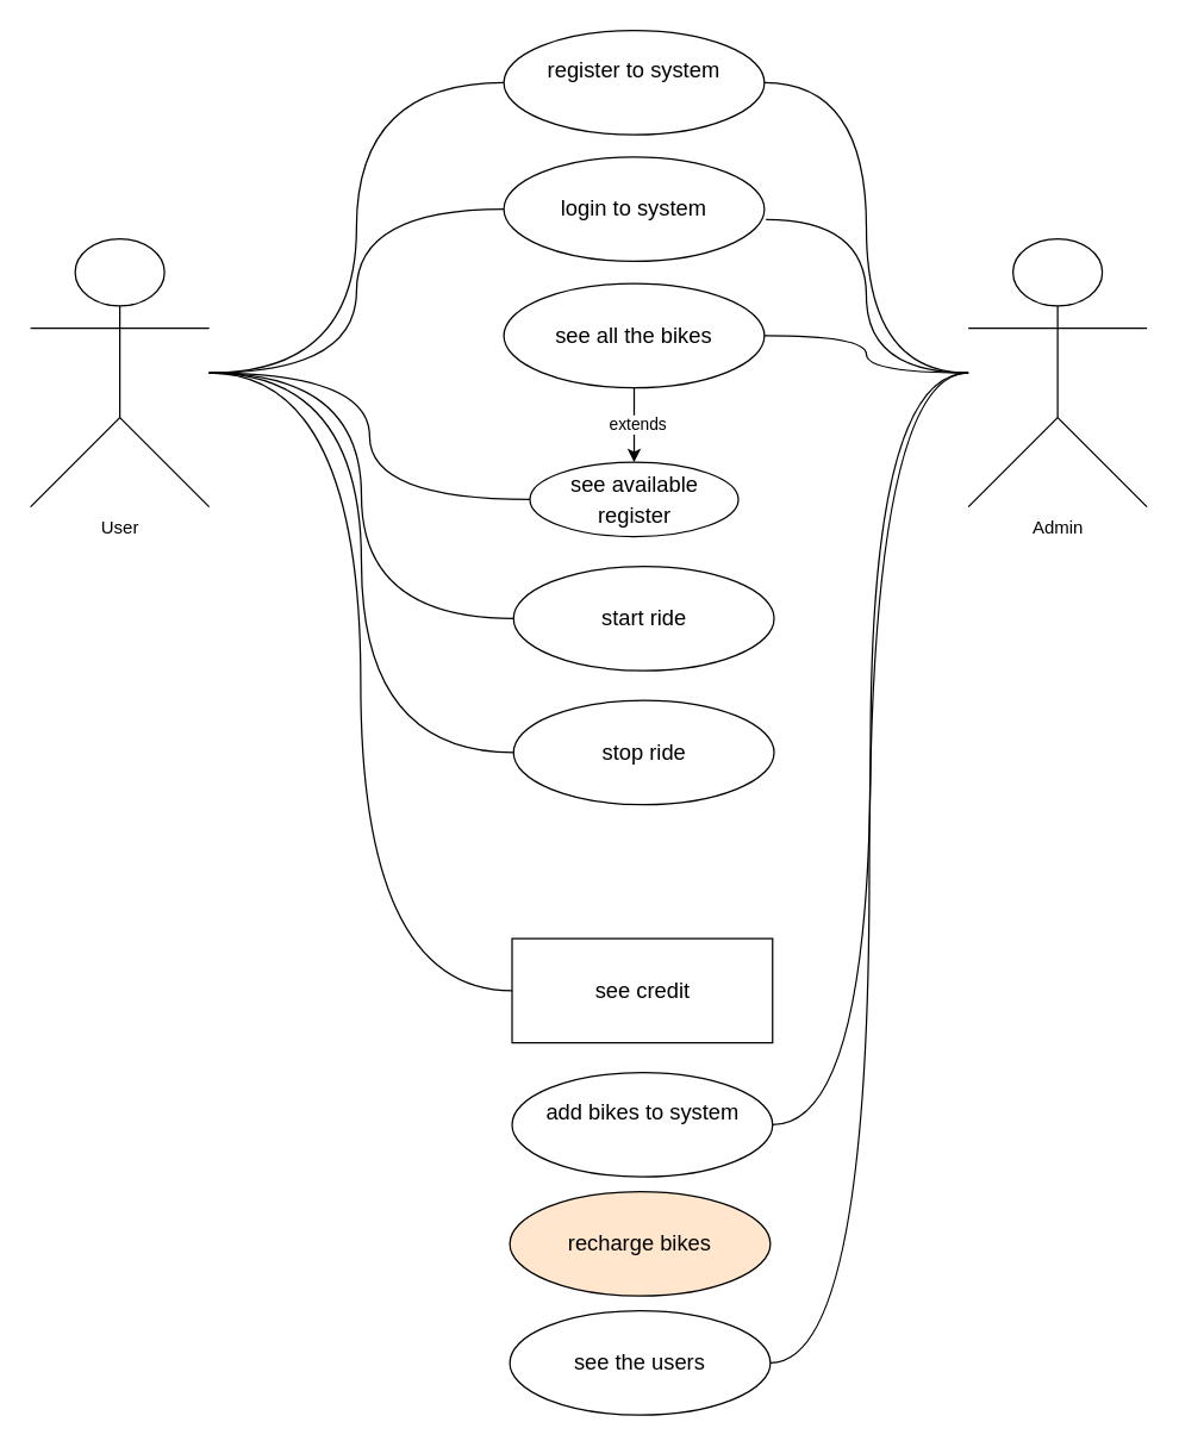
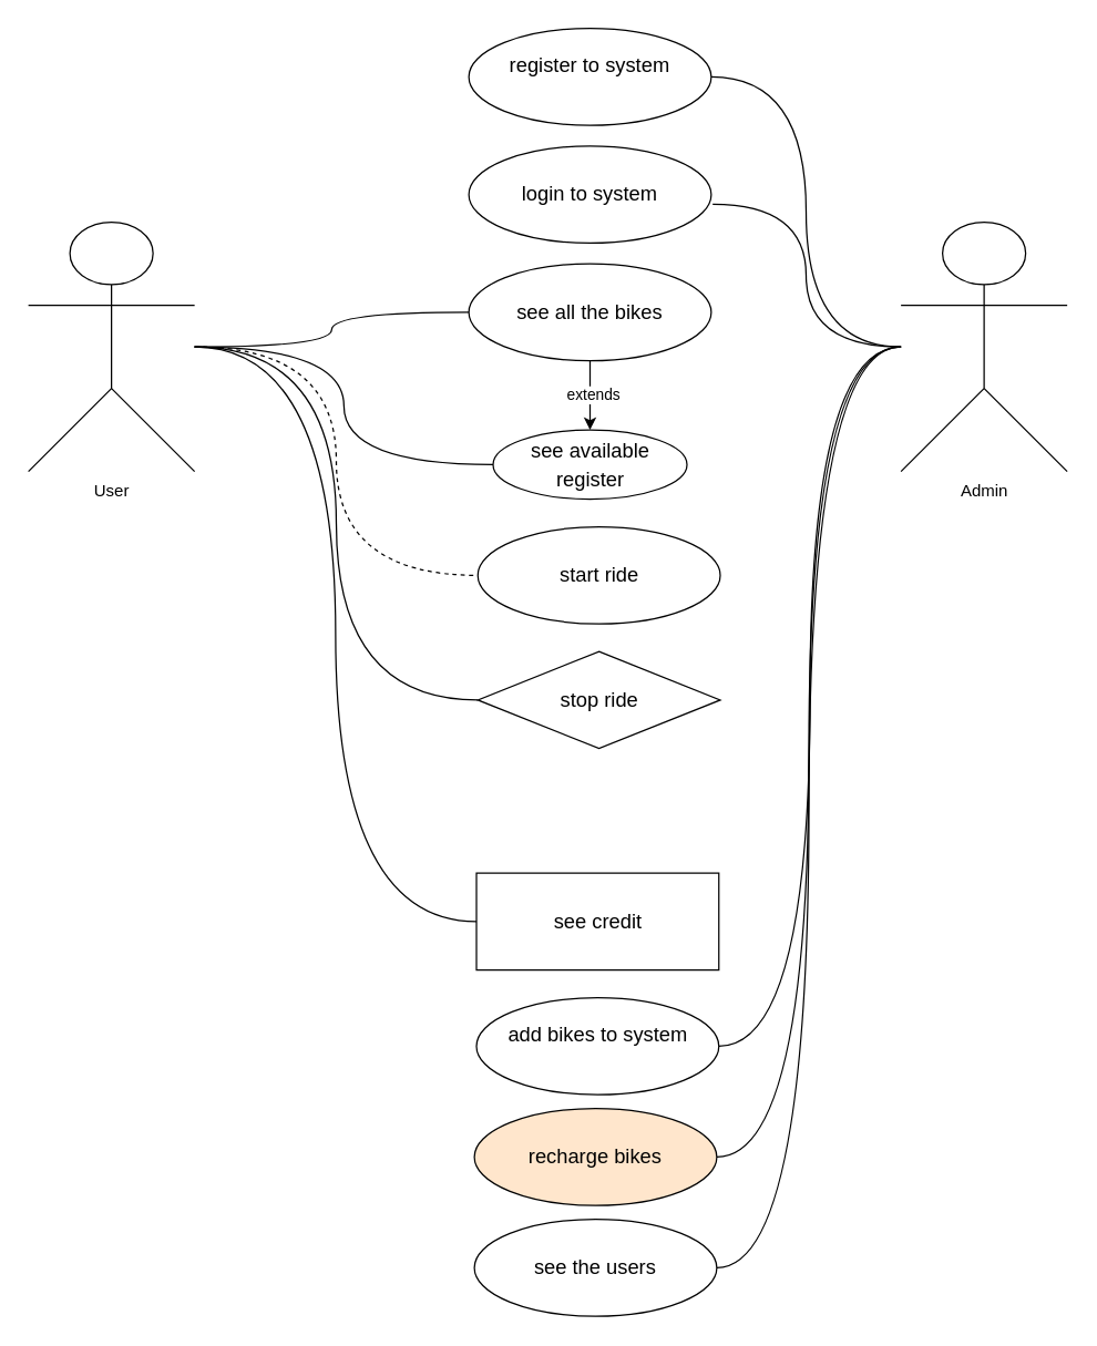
  <mxCell id="0" />
  <mxCell id="1" parent="0" />
- <mxCell id="2" style="edgeStyle=orthogonalEdgeStyle;rounded=0;orthogonalLoop=1;jettySize=auto;html=1;entryX=0;entryY=0.5;entryDx=0;entryDy=0;endArrow=none;endFill=0;curved=1;" parent="1" source="8" target="14" edge="1"><mxGeometry relative="1" as="geometry" /></mxCell>
- <mxCell id="3" style="edgeStyle=orthogonalEdgeStyle;rounded=0;orthogonalLoop=1;jettySize=auto;html=1;entryX=0;entryY=0.5;entryDx=0;entryDy=0;endArrow=none;endFill=0;curved=1;" parent="1" source="8" target="15" edge="1"><mxGeometry relative="1" as="geometry" /></mxCell>
+ <mxCell id="3" style="edgeStyle=orthogonalEdgeStyle;rounded=0;orthogonalLoop=1;jettySize=auto;html=1;endArrow=none;endFill=0;curved=1;" parent="1" source="8" target="18" edge="1"><mxGeometry relative="1" as="geometry" /></mxCell>
  <mxCell id="4" style="edgeStyle=orthogonalEdgeStyle;rounded=0;orthogonalLoop=1;jettySize=auto;html=1;entryX=0;entryY=0.5;entryDx=0;entryDy=0;endArrow=none;endFill=0;curved=1;" parent="1" source="8" target="25" edge="1"><mxGeometry relative="1" as="geometry" /></mxCell>
- <mxCell id="5" style="edgeStyle=orthogonalEdgeStyle;rounded=0;orthogonalLoop=1;jettySize=auto;html=1;entryX=0;entryY=0.5;entryDx=0;entryDy=0;endArrow=none;endFill=0;curved=1;" parent="1" source="8" target="23" edge="1"><mxGeometry relative="1" as="geometry" /></mxCell>
+ <mxCell id="5" style="edgeStyle=orthogonalEdgeStyle;rounded=0;orthogonalLoop=1;jettySize=auto;html=1;entryX=0;entryY=0.5;entryDx=0;entryDy=0;endArrow=none;endFill=0;curved=1;dashed=1;" parent="1" source="8" target="23" edge="1"><mxGeometry relative="1" as="geometry" /></mxCell>
  <mxCell id="6" style="edgeStyle=orthogonalEdgeStyle;rounded=0;orthogonalLoop=1;jettySize=auto;html=1;entryX=0;entryY=0.5;entryDx=0;entryDy=0;endArrow=none;endFill=0;curved=1;" parent="1" source="8" target="24" edge="1"><mxGeometry relative="1" as="geometry" /></mxCell>
  <mxCell id="7" style="edgeStyle=orthogonalEdgeStyle;rounded=0;orthogonalLoop=1;jettySize=auto;html=1;entryX=0;entryY=0.5;entryDx=0;entryDy=0;endArrow=none;endFill=0;curved=1;" parent="1" source="8" target="26" edge="1"><mxGeometry relative="1" as="geometry" /></mxCell>
  <mxCell id="8" value="User" style="shape=umlActor;verticalLabelPosition=bottom;verticalAlign=top;html=1;outlineConnect=0;" parent="1" vertex="1"><mxGeometry x="20" y="160" width="120" height="180" as="geometry" /></mxCell>
  <mxCell id="9" style="edgeStyle=orthogonalEdgeStyle;rounded=0;orthogonalLoop=1;jettySize=auto;html=1;entryX=1;entryY=0.5;entryDx=0;entryDy=0;curved=1;endArrow=none;endFill=0;" parent="1" source="13" target="19" edge="1"><mxGeometry relative="1" as="geometry" /></mxCell>
- <mxCell id="10" style="edgeStyle=orthogonalEdgeStyle;rounded=0;orthogonalLoop=1;jettySize=auto;html=1;curved=1;endArrow=none;endFill=0;" parent="1" source="13" target="18" edge="1"><mxGeometry relative="1" as="geometry" /></mxCell>
+ <mxCell id="10" style="edgeStyle=orthogonalEdgeStyle;rounded=0;orthogonalLoop=1;jettySize=auto;html=1;entryX=1;entryY=0.5;entryDx=0;entryDy=0;curved=1;endArrow=none;endFill=0;" parent="1" source="13" target="21" edge="1"><mxGeometry relative="1" as="geometry" /></mxCell>
  <mxCell id="11" style="edgeStyle=orthogonalEdgeStyle;rounded=0;orthogonalLoop=1;jettySize=auto;html=1;entryX=1;entryY=0.5;entryDx=0;entryDy=0;curved=1;endArrow=none;endFill=0;" parent="1" source="13" target="20" edge="1"><mxGeometry relative="1" as="geometry" /></mxCell>
  <mxCell id="12" style="edgeStyle=orthogonalEdgeStyle;rounded=0;orthogonalLoop=1;jettySize=auto;html=1;entryX=1;entryY=0.5;entryDx=0;entryDy=0;curved=1;endArrow=none;endFill=0;" parent="1" source="13" target="14" edge="1"><mxGeometry relative="1" as="geometry" /></mxCell>
  <mxCell id="13" value="Admin" style="shape=umlActor;verticalLabelPosition=bottom;verticalAlign=top;html=1;outlineConnect=0;" parent="1" vertex="1"><mxGeometry x="650" y="160" width="120" height="180" as="geometry" /></mxCell>
  <mxCell id="14" value="&lt;span id=&quot;docs-internal-guid-56142e82-7fff-e0bf-c8f7-7ab0e00c2423&quot;&gt;&lt;p style=&quot;line-height:1.38;margin-top:0pt;margin-bottom:0pt;&quot; dir=&quot;ltr&quot;&gt;&lt;span style=&quot;font-size: 11pt; font-family: Arial, sans-serif; background-color: transparent; font-variant-numeric: normal; font-variant-east-asian: normal; font-variant-alternates: normal; font-variant-position: normal; font-variant-emoji: normal; vertical-align: baseline; white-space-collapse: preserve;&quot;&gt;register to system&lt;/span&gt;&lt;/p&gt;&lt;div&gt;&lt;span style=&quot;font-size: 11pt; font-family: Arial, sans-serif; background-color: transparent; font-variant-numeric: normal; font-variant-east-asian: normal; font-variant-alternates: normal; font-variant-position: normal; font-variant-emoji: normal; vertical-align: baseline; white-space-collapse: preserve;&quot;&gt;&lt;br&gt;&lt;/span&gt;&lt;/div&gt;&lt;/span&gt;" style="ellipse;whiteSpace=wrap;html=1;" parent="1" vertex="1"><mxGeometry x="338" y="20" width="175" height="70" as="geometry" /></mxCell>
  <mxCell id="15" value="&lt;span style=&quot;font-size: 14.667px; white-space-collapse: preserve;&quot; id=&quot;docs-internal-guid-56142e82-7fff-e0bf-c8f7-7ab0e00c2423&quot;&gt;&lt;p style=&quot;line-height:1.38;margin-top:0pt;margin-bottom:0pt;&quot; dir=&quot;ltr&quot;&gt;&lt;font face=&quot;Arial, sans-serif&quot;&gt;login to system&lt;/font&gt;&lt;/p&gt;&lt;/span&gt;" style="ellipse;whiteSpace=wrap;html=1;" parent="1" vertex="1"><mxGeometry x="338" y="105" width="175" height="70" as="geometry" /></mxCell>
  <mxCell id="16" style="edgeStyle=orthogonalEdgeStyle;rounded=0;orthogonalLoop=1;jettySize=auto;html=1;" parent="1" source="18" target="25" edge="1"><mxGeometry relative="1" as="geometry" /></mxCell>
  <mxCell id="17" value="extends" style="edgeLabel;html=1;align=center;verticalAlign=middle;resizable=0;points=[];" parent="16" vertex="1" connectable="0"><mxGeometry x="-0.023" y="2" relative="1" as="geometry"><mxPoint as="offset" /></mxGeometry></mxCell>
  <mxCell id="18" value="&lt;span style=&quot;font-size: 14.667px; white-space-collapse: preserve;&quot; id=&quot;docs-internal-guid-56142e82-7fff-e0bf-c8f7-7ab0e00c2423&quot;&gt;&lt;p style=&quot;line-height:1.38;margin-top:0pt;margin-bottom:0pt;&quot; dir=&quot;ltr&quot;&gt;&lt;font face=&quot;Arial, sans-serif&quot;&gt;see all the bikes&lt;/font&gt;&lt;/p&gt;&lt;/span&gt;" style="ellipse;whiteSpace=wrap;html=1;" parent="1" vertex="1"><mxGeometry x="338" y="190" width="175" height="70" as="geometry" /></mxCell>
  <mxCell id="19" value="&lt;span id=&quot;docs-internal-guid-56142e82-7fff-e0bf-c8f7-7ab0e00c2423&quot;&gt;&lt;p style=&quot;line-height:1.38;margin-top:0pt;margin-bottom:0pt;&quot; dir=&quot;ltr&quot;&gt;&lt;span style=&quot;font-size: 11pt; font-family: Arial, sans-serif; background-color: transparent; font-variant-numeric: normal; font-variant-east-asian: normal; font-variant-alternates: normal; font-variant-position: normal; font-variant-emoji: normal; vertical-align: baseline; white-space-collapse: preserve;&quot;&gt;add bikes to system&lt;/span&gt;&lt;/p&gt;&lt;div&gt;&lt;span style=&quot;font-size: 11pt; font-family: Arial, sans-serif; background-color: transparent; font-variant-numeric: normal; font-variant-east-asian: normal; font-variant-alternates: normal; font-variant-position: normal; font-variant-emoji: normal; vertical-align: baseline; white-space-collapse: preserve;&quot;&gt;&lt;br&gt;&lt;/span&gt;&lt;/div&gt;&lt;/span&gt;" style="ellipse;whiteSpace=wrap;html=1;" parent="1" vertex="1"><mxGeometry x="343.5" y="720" width="175" height="70" as="geometry" /></mxCell>
  <mxCell id="20" value="&lt;span style=&quot;font-size: 14.667px; white-space-collapse: preserve;&quot; id=&quot;docs-internal-guid-56142e82-7fff-e0bf-c8f7-7ab0e00c2423&quot;&gt;&lt;p style=&quot;line-height:1.38;margin-top:0pt;margin-bottom:0pt;&quot; dir=&quot;ltr&quot;&gt;&lt;font face=&quot;Arial, sans-serif&quot;&gt;see the users&lt;/font&gt;&lt;/p&gt;&lt;/span&gt;" style="ellipse;whiteSpace=wrap;html=1;" parent="1" vertex="1"><mxGeometry x="342" y="880" width="175" height="70" as="geometry" /></mxCell>
  <mxCell id="21" value="&lt;span style=&quot;font-size: 14.667px; white-space-collapse: preserve;&quot; id=&quot;docs-internal-guid-56142e82-7fff-e0bf-c8f7-7ab0e00c2423&quot;&gt;&lt;p style=&quot;line-height:1.38;margin-top:0pt;margin-bottom:0pt;&quot; dir=&quot;ltr&quot;&gt;&lt;font face=&quot;Arial, sans-serif&quot;&gt;recharge bikes&lt;/font&gt;&lt;/p&gt;&lt;/span&gt;" style="ellipse;whiteSpace=wrap;html=1;fillColor=#ffe6cc;" parent="1" vertex="1"><mxGeometry x="342" y="800" width="175" height="70" as="geometry" /></mxCell>
  <mxCell id="22" style="edgeStyle=orthogonalEdgeStyle;rounded=0;orthogonalLoop=1;jettySize=auto;html=1;entryX=1.006;entryY=0.6;entryDx=0;entryDy=0;entryPerimeter=0;curved=1;endArrow=none;endFill=0;" parent="1" source="13" target="15" edge="1"><mxGeometry relative="1" as="geometry" /></mxCell>
  <mxCell id="23" value="&lt;span style=&quot;font-size: 14.667px; white-space-collapse: preserve;&quot; id=&quot;docs-internal-guid-56142e82-7fff-e0bf-c8f7-7ab0e00c2423&quot;&gt;&lt;p style=&quot;line-height:1.38;margin-top:0pt;margin-bottom:0pt;&quot; dir=&quot;ltr&quot;&gt;&lt;font face=&quot;Arial, sans-serif&quot;&gt;start ride&lt;/font&gt;&lt;/p&gt;&lt;/span&gt;" style="ellipse;whiteSpace=wrap;html=1;" parent="1" vertex="1"><mxGeometry x="344.5" y="380" width="175" height="70" as="geometry" /></mxCell>
- <mxCell id="24" value="&lt;span style=&quot;font-size: 14.667px; white-space-collapse: preserve;&quot; id=&quot;docs-internal-guid-56142e82-7fff-e0bf-c8f7-7ab0e00c2423&quot;&gt;&lt;p style=&quot;line-height:1.38;margin-top:0pt;margin-bottom:0pt;&quot; dir=&quot;ltr&quot;&gt;&lt;font face=&quot;Arial, sans-serif&quot;&gt;stop ride&lt;/font&gt;&lt;/p&gt;&lt;/span&gt;" style="ellipse;whiteSpace=wrap;html=1;" parent="1" vertex="1"><mxGeometry x="344.5" y="470" width="175" height="70" as="geometry" /></mxCell>
+ <mxCell id="24" value="&lt;span style=&quot;font-size: 14.667px; white-space-collapse: preserve;&quot; id=&quot;docs-internal-guid-56142e82-7fff-e0bf-c8f7-7ab0e00c2423&quot;&gt;&lt;p style=&quot;line-height:1.38;margin-top:0pt;margin-bottom:0pt;&quot; dir=&quot;ltr&quot;&gt;&lt;font face=&quot;Arial, sans-serif&quot;&gt;stop ride&lt;/font&gt;&lt;/p&gt;&lt;/span&gt;" style="rhombus;whiteSpace=wrap;html=1;" parent="1" vertex="1"><mxGeometry x="344.5" y="470" width="175" height="70" as="geometry" /></mxCell>
  <mxCell id="25" value="&lt;span style=&quot;font-size: 14.667px; white-space-collapse: preserve;&quot; id=&quot;docs-internal-guid-56142e82-7fff-e0bf-c8f7-7ab0e00c2423&quot;&gt;&lt;p style=&quot;line-height:1.38;margin-top:0pt;margin-bottom:0pt;&quot; dir=&quot;ltr&quot;&gt;&lt;font face=&quot;Arial, sans-serif&quot;&gt;see available register&lt;/font&gt;&lt;/p&gt;&lt;/span&gt;" style="ellipse;whiteSpace=wrap;html=1;" parent="1" vertex="1"><mxGeometry x="355.5" y="310" width="140" height="50" as="geometry" /></mxCell>
  <mxCell id="26" value="&lt;span style=&quot;font-size: 14.667px; white-space-collapse: preserve;&quot; id=&quot;docs-internal-guid-56142e82-7fff-e0bf-c8f7-7ab0e00c2423&quot;&gt;&lt;p style=&quot;line-height:1.38;margin-top:0pt;margin-bottom:0pt;&quot; dir=&quot;ltr&quot;&gt;&lt;font face=&quot;Arial, sans-serif&quot;&gt;see credit&lt;/font&gt;&lt;/p&gt;&lt;/span&gt;" style="whiteSpace=wrap;html=1;rounded=0;" parent="1" vertex="1"><mxGeometry x="343.5" y="630" width="175" height="70" as="geometry" /></mxCell>
